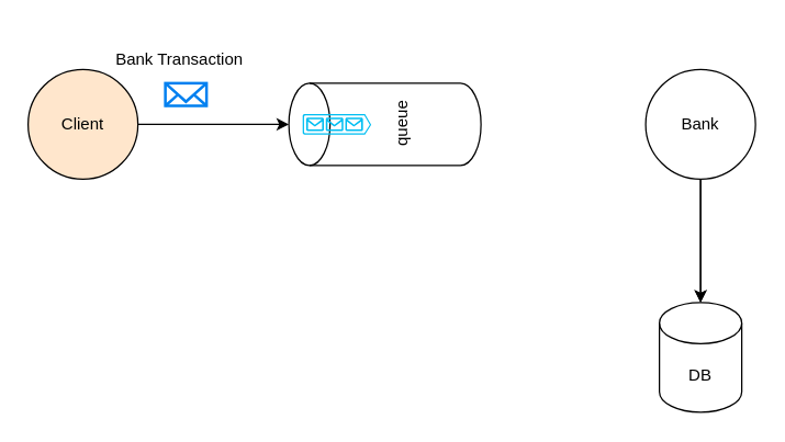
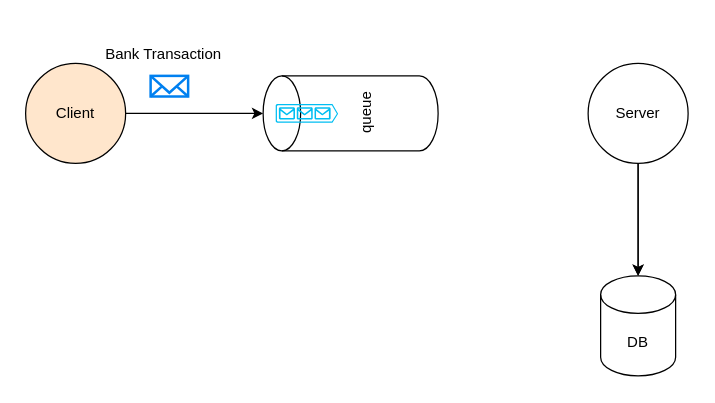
  <mxCell id="0" />
  <mxCell id="1" parent="0" />
  <mxCell id="2" style="edgeStyle=orthogonalEdgeStyle;rounded=0;orthogonalLoop=1;jettySize=auto;html=1;" edge="1" parent="1" source="3"><mxGeometry relative="1" as="geometry"><mxPoint x="210" y="90" as="targetPoint" /></mxGeometry></mxCell>
  <mxCell id="3" value="Client" style="ellipse;whiteSpace=wrap;html=1;aspect=fixed;fillColor=#ffe6cc;" vertex="1" parent="1"><mxGeometry x="20" y="50" width="80" height="80" as="geometry" /></mxCell>
  <mxCell id="4" value="" style="html=1;verticalLabelPosition=bottom;align=center;labelBackgroundColor=#ffffff;verticalAlign=top;strokeWidth=2;strokeColor=#0080F0;shadow=0;dashed=0;shape=mxgraph.ios7.icons.mail;" vertex="1" parent="1"><mxGeometry x="120" y="60" width="30" height="16.5" as="geometry" /></mxCell>
  <mxCell id="5" value="Bank Transaction" style="text;html=1;align=center;verticalAlign=middle;resizable=0;points=[];autosize=1;strokeColor=none;fillColor=none;" vertex="1" parent="1"><mxGeometry x="70" y="28" width="120" height="30" as="geometry" /></mxCell>
  <mxCell id="6" value="queue" style="shape=cylinder3;whiteSpace=wrap;html=1;boundedLbl=1;backgroundOutline=1;size=15;rotation=-90;" vertex="1" parent="1"><mxGeometry x="250" y="20" width="60" height="140" as="geometry" /></mxCell>
  <mxCell id="7" value="" style="verticalLabelPosition=bottom;html=1;verticalAlign=top;align=center;strokeColor=none;fillColor=#00BEF2;shape=mxgraph.azure.queue_generic;pointerEvents=1;" vertex="1" parent="1"><mxGeometry x="220" y="82.5" width="50" height="15" as="geometry" /></mxCell>
  <mxCell id="8" style="edgeStyle=orthogonalEdgeStyle;rounded=0;orthogonalLoop=1;jettySize=auto;html=1;" edge="1" parent="1" source="10" target="11"><mxGeometry relative="1" as="geometry" /></mxCell>
  <mxCell id="9" style="edgeStyle=orthogonalEdgeStyle;rounded=0;orthogonalLoop=1;jettySize=auto;html=1;" edge="1" parent="1" source="10"><mxGeometry relative="1" as="geometry"><mxPoint x="510" y="220" as="targetPoint" /></mxGeometry></mxCell>
- <mxCell id="10" value="Bank" style="ellipse;whiteSpace=wrap;html=1;aspect=fixed;" vertex="1" parent="1"><mxGeometry x="470" y="50" width="80" height="80" as="geometry" /></mxCell>
+ <mxCell id="10" value="Server" style="ellipse;whiteSpace=wrap;html=1;aspect=fixed;" vertex="1" parent="1"><mxGeometry x="470" y="50" width="80" height="80" as="geometry" /></mxCell>
  <mxCell id="11" value="DB" style="shape=cylinder3;whiteSpace=wrap;html=1;boundedLbl=1;backgroundOutline=1;size=15;" vertex="1" parent="1"><mxGeometry x="480" y="220" width="60" height="80" as="geometry" /></mxCell>
